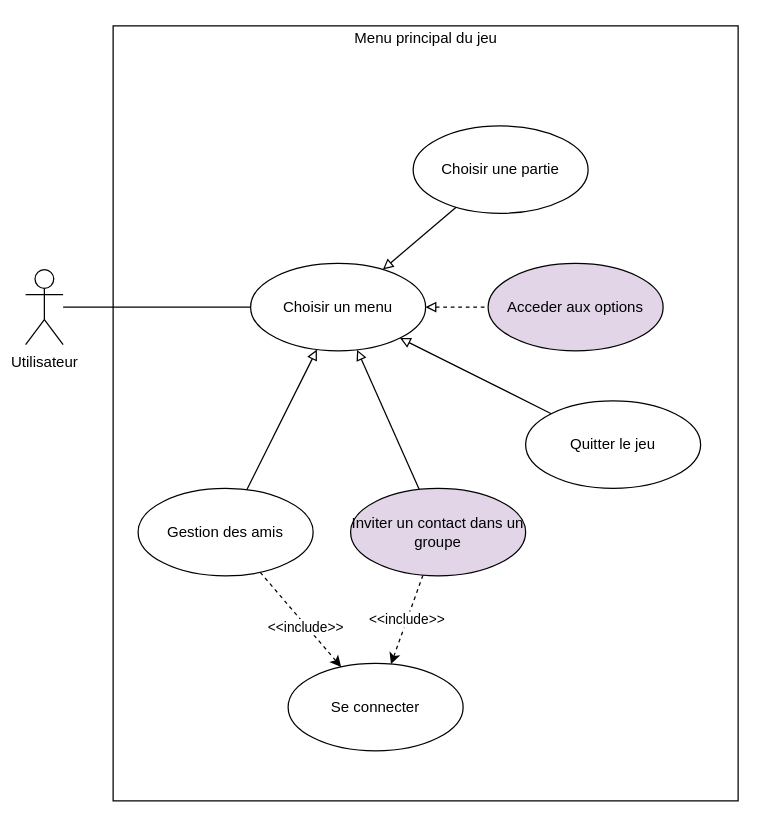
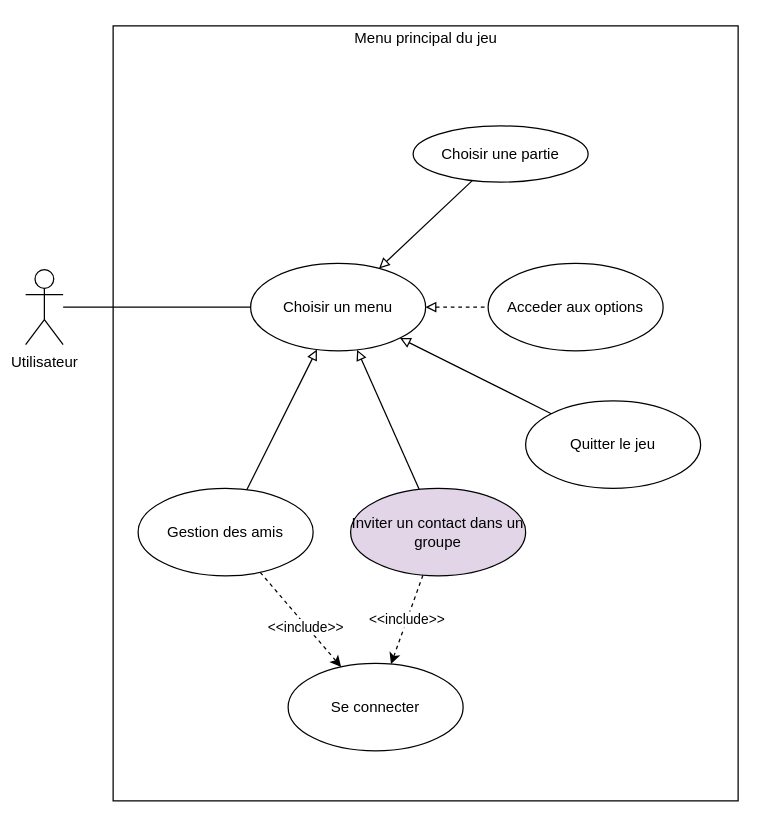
  <mxCell id="0" />
  <mxCell id="1" parent="0" />
  <mxCell id="2" value="" style="html=1;" parent="1" vertex="1"><mxGeometry x="90" y="20" width="500" height="620" as="geometry" /></mxCell>
  <mxCell id="3" style="edgeStyle=none;rounded=0;orthogonalLoop=1;jettySize=auto;html=1;endArrow=none;endFill=0;" parent="1" source="4" target="18" edge="1"><mxGeometry relative="1" as="geometry" /></mxCell>
  <mxCell id="4" value="Utilisateur" style="shape=umlActor;verticalLabelPosition=bottom;verticalAlign=top;html=1;outlineConnect=0;" parent="1" vertex="1"><mxGeometry x="20" y="215" width="30" height="60" as="geometry" /></mxCell>
- <mxCell id="5" value="Acceder aux options" style="ellipse;whiteSpace=wrap;html=1;fillColor=#e1d5e7;" parent="1" vertex="1"><mxGeometry x="390" y="210" width="140" height="70" as="geometry" /></mxCell>
- <mxCell id="6" value="Choisir une partie" style="ellipse;whiteSpace=wrap;html=1;" parent="1" vertex="1"><mxGeometry x="330" y="100" width="140" height="70" as="geometry" /></mxCell>
+ <mxCell id="5" value="Acceder aux options" style="ellipse;whiteSpace=wrap;html=1;" parent="1" vertex="1"><mxGeometry x="390" y="210" width="140" height="70" as="geometry" /></mxCell>
+ <mxCell id="6" value="Choisir une partie" style="ellipse;whiteSpace=wrap;html=1;" parent="1" vertex="1"><mxGeometry x="330" y="100" width="140" height="45" as="geometry" /></mxCell>
  <mxCell id="7" value="Quitter le jeu" style="ellipse;whiteSpace=wrap;html=1;" parent="1" vertex="1"><mxGeometry x="420" y="320" width="140" height="70" as="geometry" /></mxCell>
  <mxCell id="8" value="Menu principal du jeu" style="text;html=1;align=center;verticalAlign=middle;resizable=0;points=[];autosize=1;strokeColor=none;" parent="1" vertex="1"><mxGeometry x="275" y="20" width="130" height="20" as="geometry" /></mxCell>
  <mxCell id="9" value="Se connecter" style="ellipse;whiteSpace=wrap;html=1;" parent="1" vertex="1"><mxGeometry x="230" y="530" width="140" height="70" as="geometry" /></mxCell>
  <mxCell id="10" style="edgeStyle=none;rounded=0;orthogonalLoop=1;jettySize=auto;html=1;startArrow=none;startFill=0;endArrow=classic;endFill=1;dashed=1;" parent="1" source="12" target="9" edge="1"><mxGeometry relative="1" as="geometry" /></mxCell>
  <mxCell id="11" value="&amp;lt;&amp;lt;include&amp;gt;&amp;gt;" style="edgeLabel;html=1;align=center;verticalAlign=middle;resizable=0;points=[];" parent="10" vertex="1" connectable="0"><mxGeometry x="0.121" y="-1" relative="1" as="geometry"><mxPoint as="offset" /></mxGeometry></mxCell>
  <mxCell id="12" value="Gestion des amis" style="ellipse;whiteSpace=wrap;html=1;" parent="1" vertex="1"><mxGeometry x="110" y="390" width="140" height="70" as="geometry" /></mxCell>
  <mxCell id="13" style="edgeStyle=none;rounded=0;orthogonalLoop=1;jettySize=auto;html=1;startArrow=block;startFill=0;endArrow=none;endFill=0;" parent="1" source="18" target="6" edge="1"><mxGeometry relative="1" as="geometry"><mxPoint x="440.952" y="230.754" as="targetPoint" /></mxGeometry></mxCell>
  <mxCell id="14" style="edgeStyle=none;rounded=0;orthogonalLoop=1;jettySize=auto;html=1;startArrow=block;startFill=0;endArrow=none;endFill=0;dashed=1;" parent="1" source="18" target="5" edge="1"><mxGeometry relative="1" as="geometry" /></mxCell>
  <mxCell id="15" style="edgeStyle=none;rounded=0;orthogonalLoop=1;jettySize=auto;html=1;startArrow=block;startFill=0;endArrow=none;endFill=0;" parent="1" source="18" target="7" edge="1"><mxGeometry relative="1" as="geometry" /></mxCell>
  <mxCell id="16" style="rounded=0;orthogonalLoop=1;jettySize=auto;html=1;endArrow=none;endFill=0;startArrow=block;startFill=0;" parent="1" source="18" target="12" edge="1"><mxGeometry relative="1" as="geometry" /></mxCell>
  <mxCell id="17" style="rounded=0;orthogonalLoop=1;jettySize=auto;html=1;endArrow=block;endFill=0;" parent="1" source="20" target="18" edge="1"><mxGeometry relative="1" as="geometry" /></mxCell>
  <mxCell id="18" value="Choisir un menu" style="ellipse;whiteSpace=wrap;html=1;" parent="1" vertex="1"><mxGeometry x="200" y="210" width="140" height="70" as="geometry" /></mxCell>
  <mxCell id="19" value="&amp;lt;&amp;lt;include&amp;gt;&amp;gt;" style="edgeStyle=none;rounded=0;orthogonalLoop=1;jettySize=auto;html=1;endArrow=classic;endFill=1;dashed=1;" parent="1" source="20" target="9" edge="1"><mxGeometry relative="1" as="geometry" /></mxCell>
  <mxCell id="20" value="Inviter un contact dans un groupe" style="ellipse;whiteSpace=wrap;html=1;fillColor=#e1d5e7;" parent="1" vertex="1"><mxGeometry x="280" y="390" width="140" height="70" as="geometry" /></mxCell>
